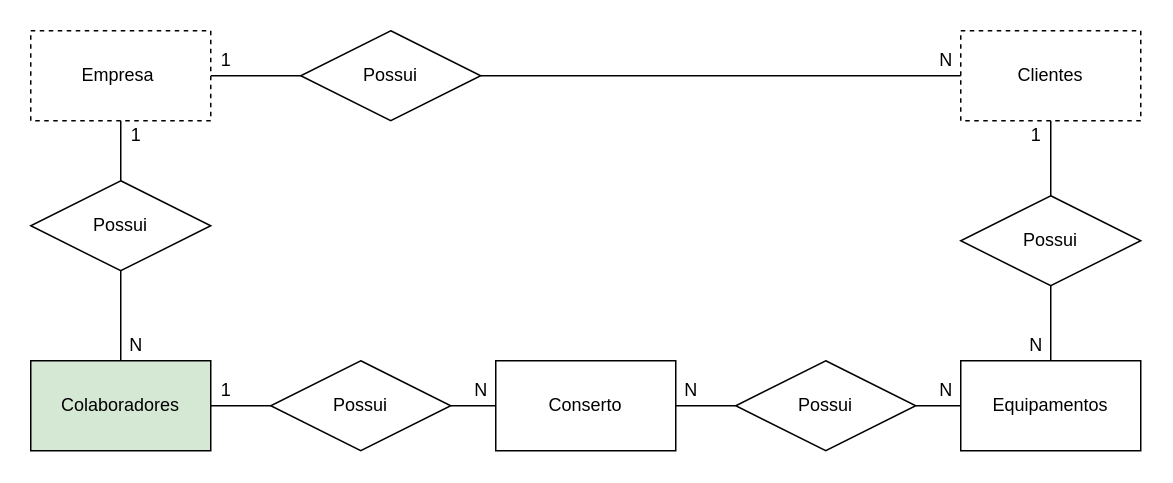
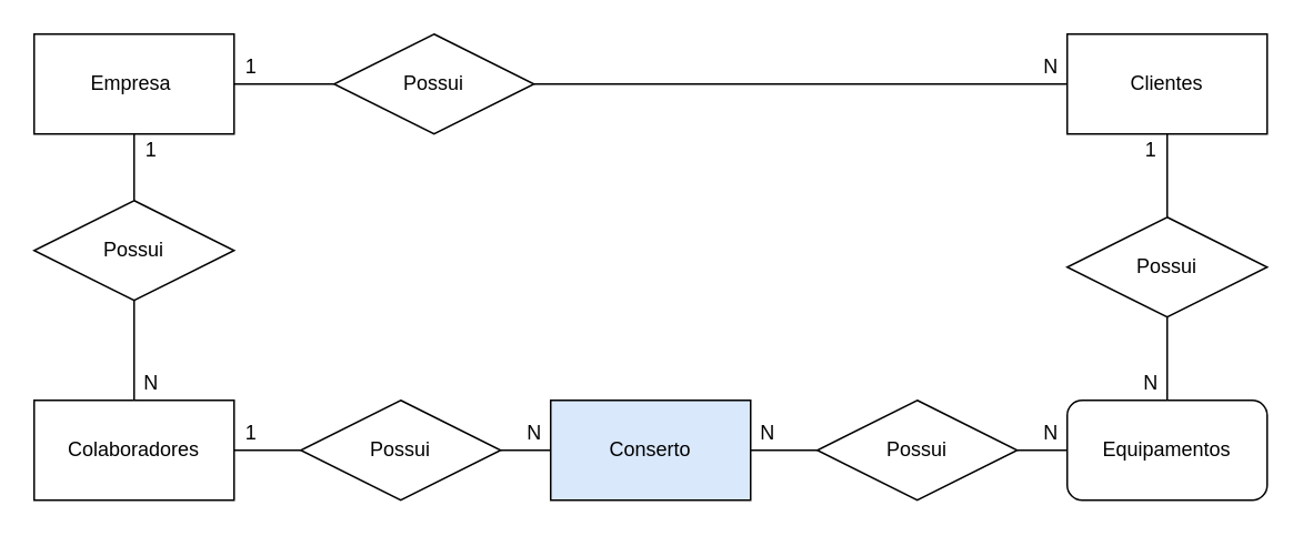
  <mxCell id="0" />
  <mxCell id="1" parent="0" />
  <mxCell id="2" style="edgeStyle=orthogonalEdgeStyle;rounded=0;orthogonalLoop=1;jettySize=auto;html=1;endArrow=none;endFill=0;" edge="1" parent="1" source="3" target="6"><mxGeometry relative="1" as="geometry" /></mxCell>
- <mxCell id="3" value="Empresa&amp;nbsp;" style="rounded=0;whiteSpace=wrap;html=1;dashed=1;" vertex="1" parent="1"><mxGeometry x="20" y="20" width="120" height="60" as="geometry" /></mxCell>
- <mxCell id="4" value="Clientes" style="rounded=0;whiteSpace=wrap;html=1;dashed=1;" vertex="1" parent="1"><mxGeometry x="640" y="20" width="120" height="60" as="geometry" /></mxCell>
+ <mxCell id="3" value="Empresa&amp;nbsp;" style="rounded=0;whiteSpace=wrap;html=1;" vertex="1" parent="1"><mxGeometry x="20" y="20" width="120" height="60" as="geometry" /></mxCell>
+ <mxCell id="4" value="Clientes" style="rounded=0;whiteSpace=wrap;html=1;" vertex="1" parent="1"><mxGeometry x="640" y="20" width="120" height="60" as="geometry" /></mxCell>
  <mxCell id="5" style="edgeStyle=orthogonalEdgeStyle;rounded=0;orthogonalLoop=1;jettySize=auto;html=1;endArrow=none;endFill=0;" edge="1" parent="1" source="6" target="4"><mxGeometry relative="1" as="geometry" /></mxCell>
  <mxCell id="6" value="Possui" style="shape=rhombus;perimeter=rhombusPerimeter;whiteSpace=wrap;html=1;align=center;" vertex="1" parent="1"><mxGeometry x="200" y="20" width="120" height="60" as="geometry" /></mxCell>
- <mxCell id="7" value="Colaboradores" style="rounded=0;whiteSpace=wrap;html=1;fillColor=#d5e8d4;" vertex="1" parent="1"><mxGeometry x="20" y="240" width="120" height="60" as="geometry" /></mxCell>
- <mxCell id="8" value="Equipamentos" style="rounded=0;whiteSpace=wrap;html=1;" vertex="1" parent="1"><mxGeometry x="640" y="240" width="120" height="60" as="geometry" /></mxCell>
- <mxCell id="9" value="Conserto" style="rounded=0;whiteSpace=wrap;html=1;" vertex="1" parent="1"><mxGeometry x="330" y="240" width="120" height="60" as="geometry" /></mxCell>
+ <mxCell id="7" value="Colaboradores" style="rounded=0;whiteSpace=wrap;html=1;" vertex="1" parent="1"><mxGeometry x="20" y="240" width="120" height="60" as="geometry" /></mxCell>
+ <mxCell id="8" value="Equipamentos" style="whiteSpace=wrap;html=1;rounded=1;" vertex="1" parent="1"><mxGeometry x="640" y="240" width="120" height="60" as="geometry" /></mxCell>
+ <mxCell id="9" value="Conserto" style="rounded=0;whiteSpace=wrap;html=1;fillColor=#dae8fc;" vertex="1" parent="1"><mxGeometry x="330" y="240" width="120" height="60" as="geometry" /></mxCell>
  <mxCell id="10" value="1" style="text;html=1;align=center;verticalAlign=middle;resizable=0;points=[];autosize=1;strokeColor=none;" vertex="1" parent="1"><mxGeometry x="140" y="30" width="20" height="20" as="geometry" /></mxCell>
  <mxCell id="11" value="N" style="text;html=1;align=center;verticalAlign=middle;resizable=0;points=[];autosize=1;strokeColor=none;" vertex="1" parent="1"><mxGeometry x="620" y="30" width="20" height="20" as="geometry" /></mxCell>
  <mxCell id="12" style="edgeStyle=orthogonalEdgeStyle;rounded=0;orthogonalLoop=1;jettySize=auto;html=1;entryX=0.5;entryY=1;entryDx=0;entryDy=0;endArrow=none;endFill=0;" edge="1" parent="1" source="14" target="3"><mxGeometry relative="1" as="geometry" /></mxCell>
  <mxCell id="13" style="edgeStyle=orthogonalEdgeStyle;rounded=0;orthogonalLoop=1;jettySize=auto;html=1;entryX=0.5;entryY=0;entryDx=0;entryDy=0;endArrow=none;endFill=0;" edge="1" parent="1" source="14" target="7"><mxGeometry relative="1" as="geometry" /></mxCell>
  <mxCell id="14" value="Possui" style="shape=rhombus;perimeter=rhombusPerimeter;whiteSpace=wrap;html=1;align=center;" vertex="1" parent="1"><mxGeometry x="20" y="120" width="120" height="60" as="geometry" /></mxCell>
  <mxCell id="15" value="1" style="text;html=1;align=center;verticalAlign=middle;resizable=0;points=[];autosize=1;strokeColor=none;" vertex="1" parent="1"><mxGeometry x="80" y="80" width="20" height="20" as="geometry" /></mxCell>
  <mxCell id="16" value="N" style="text;html=1;align=center;verticalAlign=middle;resizable=0;points=[];autosize=1;strokeColor=none;" vertex="1" parent="1"><mxGeometry x="80" y="220" width="20" height="20" as="geometry" /></mxCell>
  <mxCell id="17" style="edgeStyle=orthogonalEdgeStyle;rounded=0;orthogonalLoop=1;jettySize=auto;html=1;endArrow=none;endFill=0;" edge="1" parent="1" source="19" target="4"><mxGeometry relative="1" as="geometry" /></mxCell>
  <mxCell id="18" style="edgeStyle=orthogonalEdgeStyle;rounded=0;orthogonalLoop=1;jettySize=auto;html=1;endArrow=none;endFill=0;" edge="1" parent="1" source="19" target="8"><mxGeometry relative="1" as="geometry" /></mxCell>
  <mxCell id="19" value="Possui" style="shape=rhombus;perimeter=rhombusPerimeter;whiteSpace=wrap;html=1;align=center;" vertex="1" parent="1"><mxGeometry x="640" y="130" width="120" height="60" as="geometry" /></mxCell>
  <mxCell id="20" value="1" style="text;html=1;align=center;verticalAlign=middle;resizable=0;points=[];autosize=1;strokeColor=none;" vertex="1" parent="1"><mxGeometry x="680" y="80" width="20" height="20" as="geometry" /></mxCell>
  <mxCell id="21" value="N" style="text;html=1;align=center;verticalAlign=middle;resizable=0;points=[];autosize=1;strokeColor=none;" vertex="1" parent="1"><mxGeometry x="680" y="220" width="20" height="20" as="geometry" /></mxCell>
  <mxCell id="22" style="edgeStyle=orthogonalEdgeStyle;rounded=0;orthogonalLoop=1;jettySize=auto;html=1;endArrow=none;endFill=0;" edge="1" parent="1" source="24" target="9"><mxGeometry relative="1" as="geometry" /></mxCell>
  <mxCell id="23" style="edgeStyle=orthogonalEdgeStyle;rounded=0;orthogonalLoop=1;jettySize=auto;html=1;endArrow=none;endFill=0;" edge="1" parent="1" source="24" target="7"><mxGeometry relative="1" as="geometry" /></mxCell>
  <mxCell id="24" value="Possui" style="shape=rhombus;perimeter=rhombusPerimeter;whiteSpace=wrap;html=1;align=center;" vertex="1" parent="1"><mxGeometry x="180" y="240" width="120" height="60" as="geometry" /></mxCell>
  <mxCell id="25" style="edgeStyle=orthogonalEdgeStyle;rounded=0;orthogonalLoop=1;jettySize=auto;html=1;entryX=0;entryY=0.5;entryDx=0;entryDy=0;endArrow=none;endFill=0;" edge="1" parent="1" source="27" target="8"><mxGeometry relative="1" as="geometry" /></mxCell>
  <mxCell id="26" style="edgeStyle=orthogonalEdgeStyle;rounded=0;orthogonalLoop=1;jettySize=auto;html=1;entryX=1;entryY=0.5;entryDx=0;entryDy=0;endArrow=none;endFill=0;" edge="1" parent="1" source="27" target="9"><mxGeometry relative="1" as="geometry" /></mxCell>
  <mxCell id="27" value="Possui" style="shape=rhombus;perimeter=rhombusPerimeter;whiteSpace=wrap;html=1;align=center;" vertex="1" parent="1"><mxGeometry x="490" y="240" width="120" height="60" as="geometry" /></mxCell>
  <mxCell id="28" value="N" style="text;html=1;align=center;verticalAlign=middle;resizable=0;points=[];autosize=1;strokeColor=none;" vertex="1" parent="1"><mxGeometry x="450" y="250" width="20" height="20" as="geometry" /></mxCell>
  <mxCell id="29" value="N" style="text;html=1;align=center;verticalAlign=middle;resizable=0;points=[];autosize=1;strokeColor=none;" vertex="1" parent="1"><mxGeometry x="620" y="250" width="20" height="20" as="geometry" /></mxCell>
  <mxCell id="30" value="N" style="text;html=1;align=center;verticalAlign=middle;resizable=0;points=[];autosize=1;strokeColor=none;" vertex="1" parent="1"><mxGeometry x="310" y="250" width="20" height="20" as="geometry" /></mxCell>
  <mxCell id="31" value="1" style="text;html=1;align=center;verticalAlign=middle;resizable=0;points=[];autosize=1;strokeColor=none;" vertex="1" parent="1"><mxGeometry x="140" y="250" width="20" height="20" as="geometry" /></mxCell>
